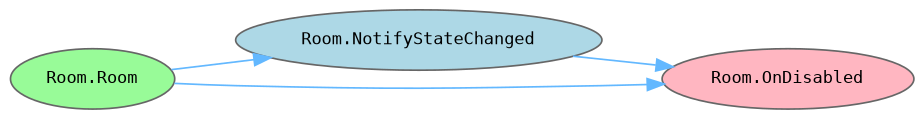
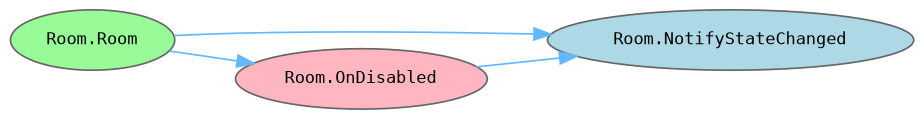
  digraph {
    rankdir=LR
    node [color=grey40 fontname=Consolas fontsize=10 margin=0.1 style=filled]
    edge [color=steelblue1 fontname=Helvetica fontsize=10 labelfontname=Helvetica labelfontsize=10 style=solid]
    n1 [color=gray40 fillcolor=palegreen fontcolor=black height=0.2 label="Room.Room" width=0.4]
    n2 [fillcolor=lightblue height=0.2 label="Room.NotifyStateChanged" width=0.4]
    n3 [fillcolor=lightpink height=0.2 label="Room.OnDisabled" width=0.4]
    n1 -> n2
    n1 -> n3
-   n2 -> n3
+   n3 -> n2
  }
